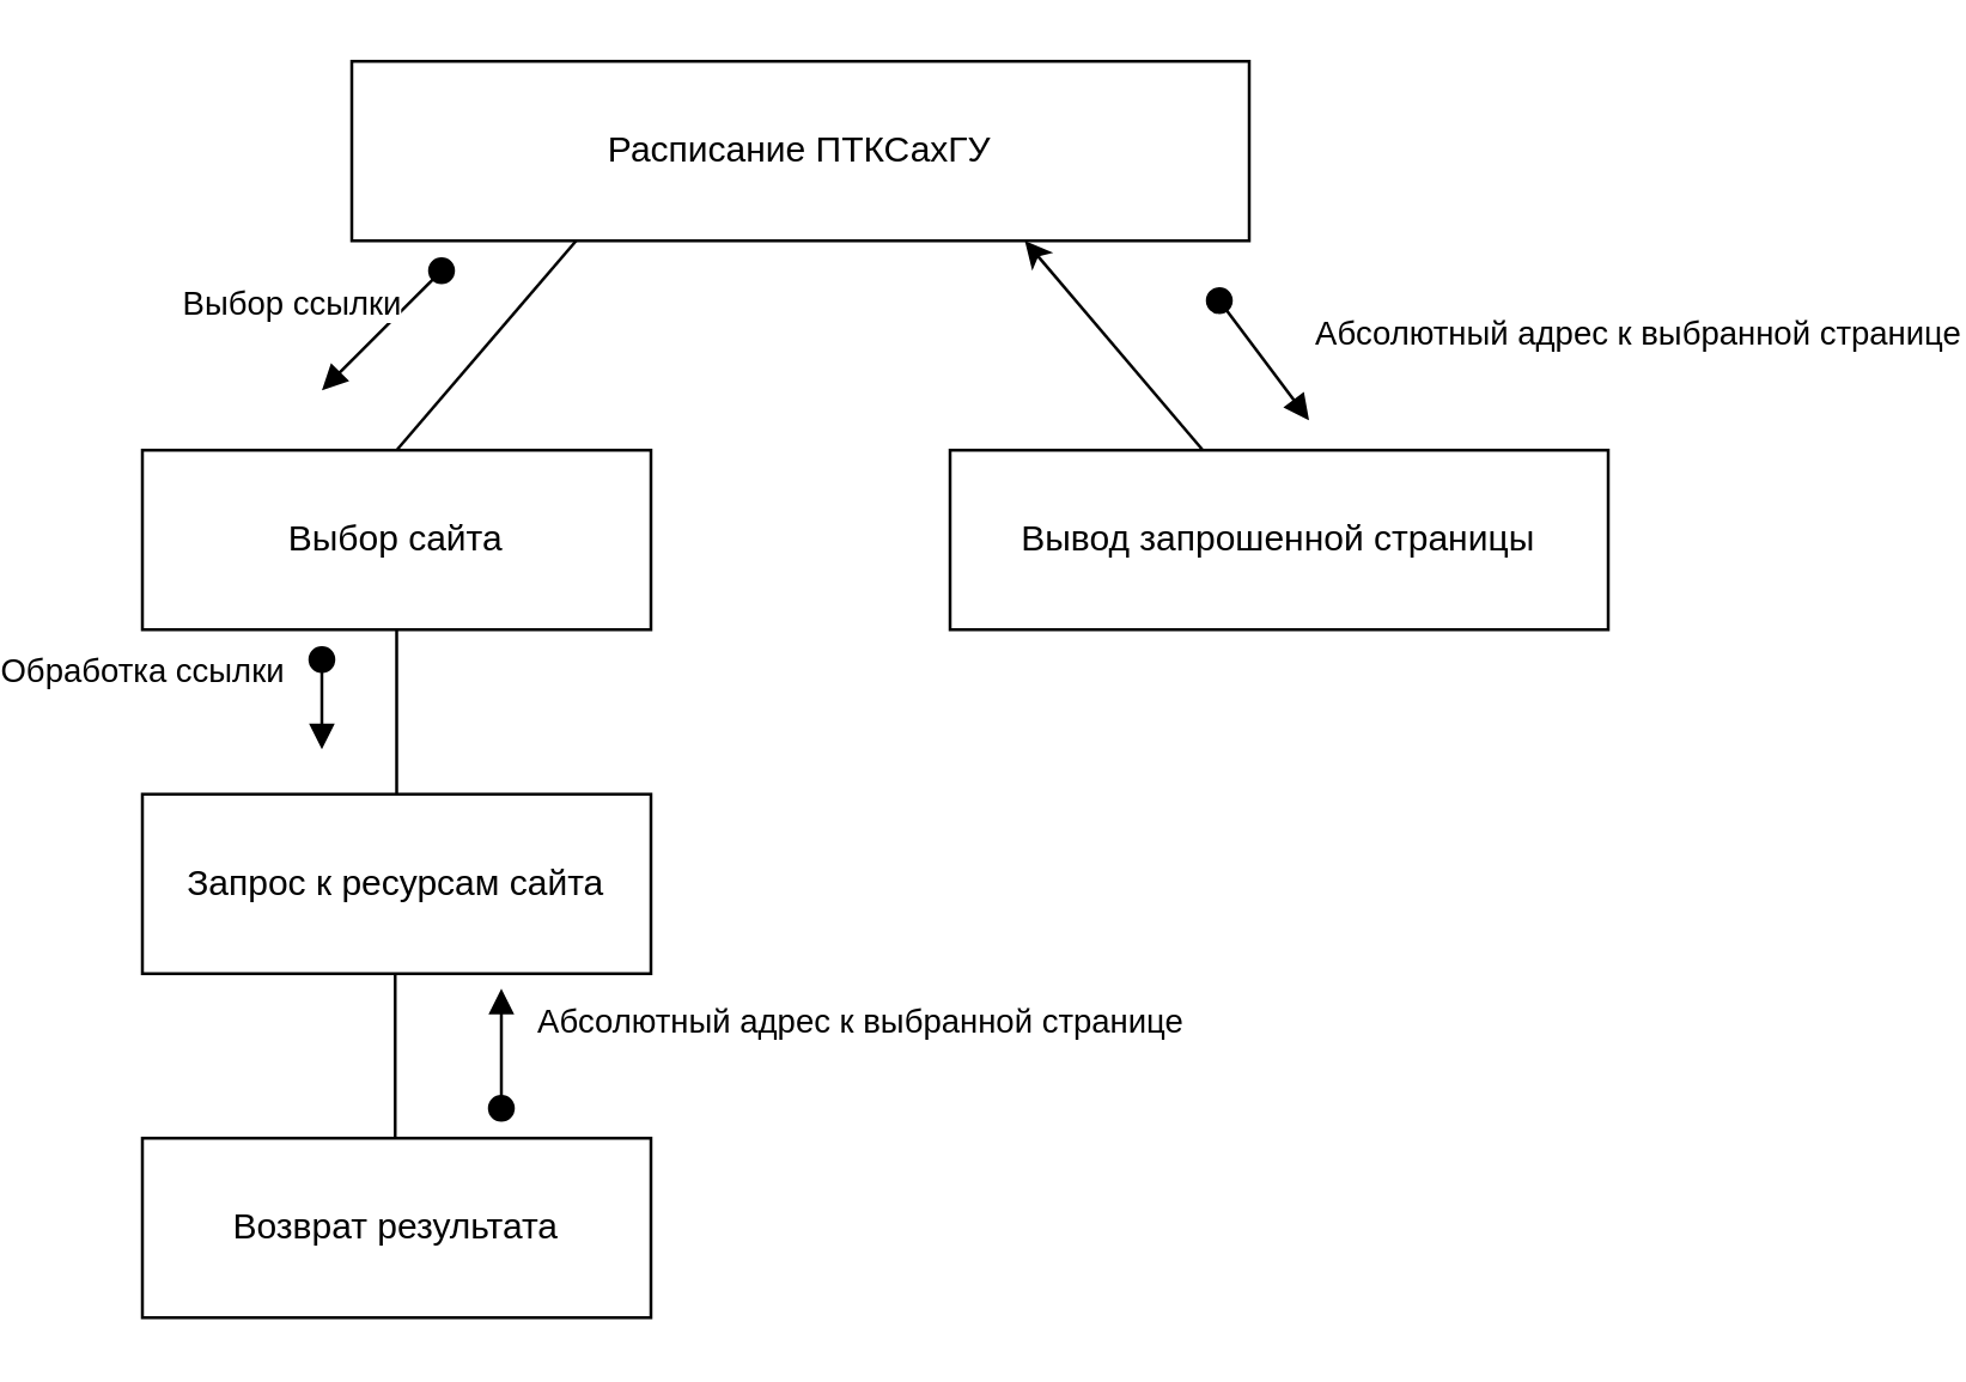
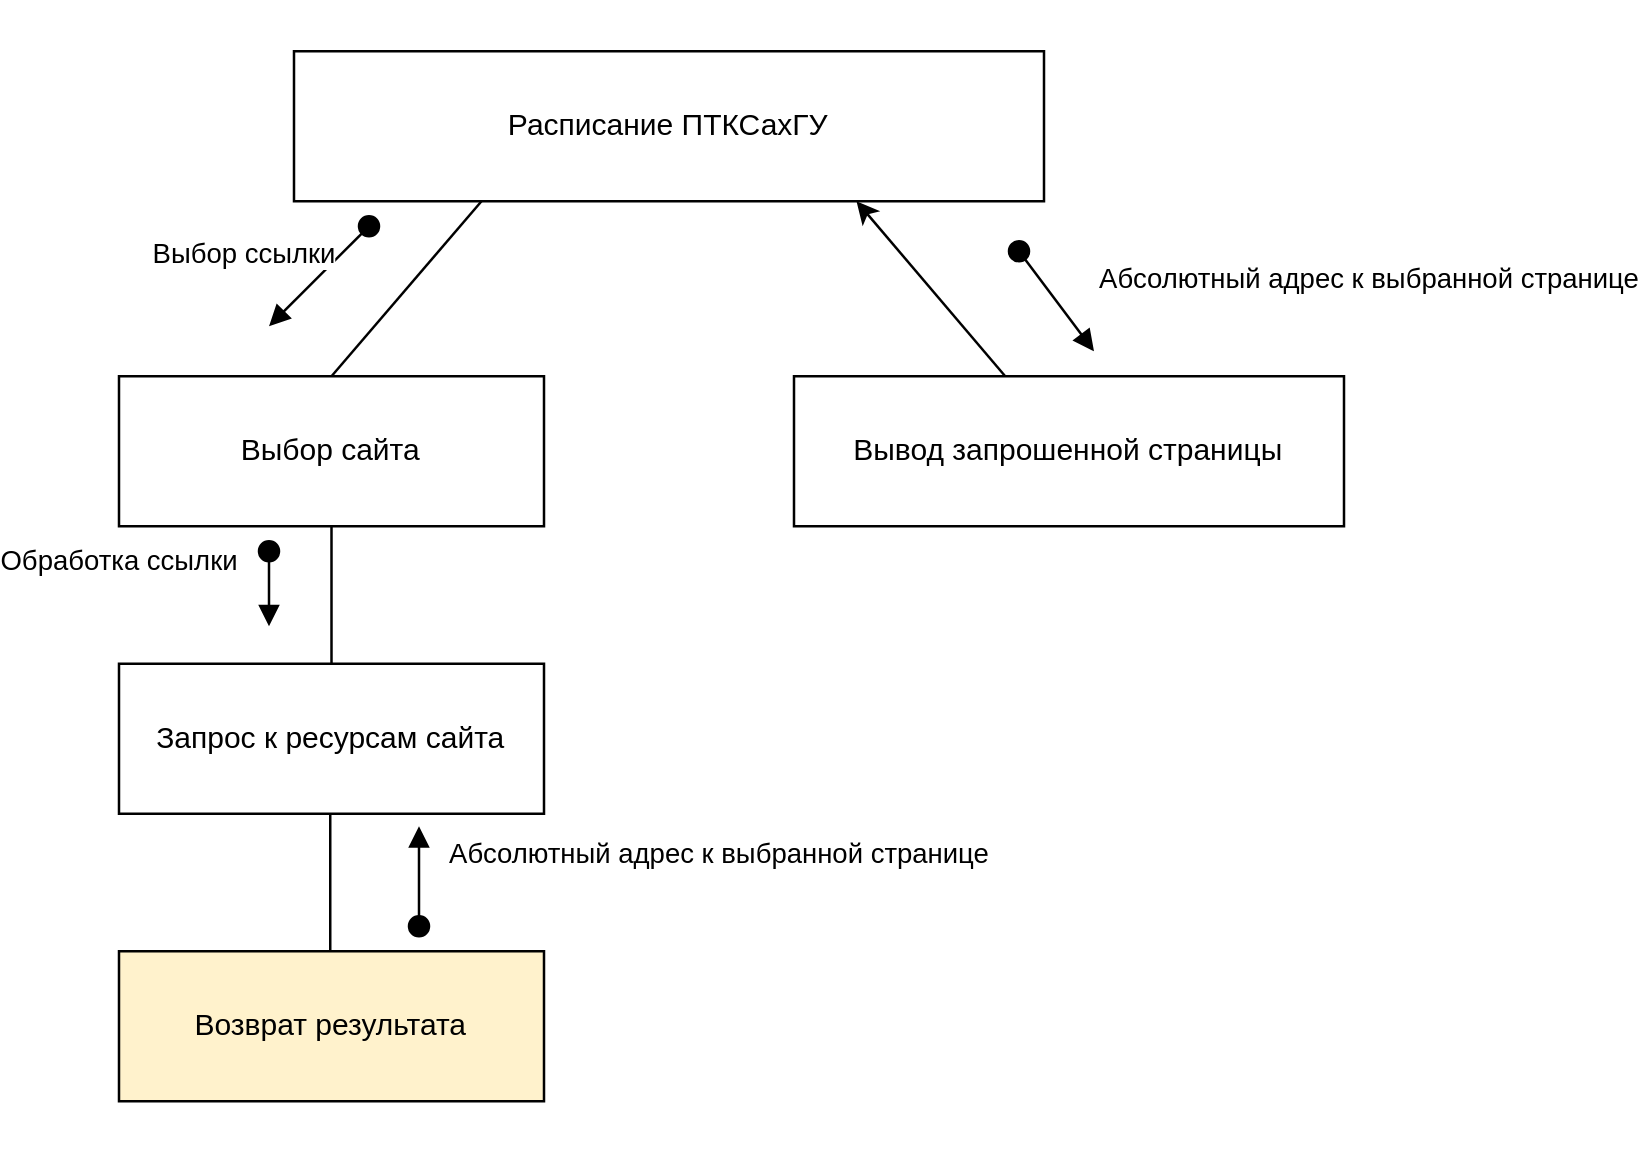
  <mxCell id="0" />
  <mxCell id="1" parent="0" />
  <mxCell id="2" value="&lt;font style=&quot;vertical-align: inherit&quot;&gt;&lt;font style=&quot;vertical-align: inherit&quot;&gt;Расписание ПТКСахГУ&lt;/font&gt;&lt;/font&gt;" style="rounded=0;whiteSpace=wrap;html=1;" vertex="1" parent="1"><mxGeometry x="90" y="20" width="300" height="60" as="geometry" /></mxCell>
  <mxCell id="3" value="&lt;font style=&quot;vertical-align: inherit&quot;&gt;&lt;font style=&quot;vertical-align: inherit&quot;&gt;Выбор сайта&lt;/font&gt;&lt;/font&gt;" style="rounded=0;whiteSpace=wrap;html=1;" vertex="1" parent="1"><mxGeometry x="20" y="150" width="170" height="60" as="geometry" /></mxCell>
  <mxCell id="4" value="" style="endArrow=none;html=1;exitX=0.5;exitY=0;exitDx=0;exitDy=0;entryX=0.25;entryY=1;entryDx=0;entryDy=0;" edge="1" parent="1" source="3" target="2"><mxGeometry width="50" height="50" relative="1" as="geometry"><mxPoint x="210" y="120" as="sourcePoint" /><mxPoint x="260" y="70" as="targetPoint" /></mxGeometry></mxCell>
  <mxCell id="5" value="&lt;font style=&quot;vertical-align: inherit&quot;&gt;&lt;font style=&quot;vertical-align: inherit&quot;&gt;Запрос к ресурсам сайта&lt;/font&gt;&lt;/font&gt;" style="rounded=0;whiteSpace=wrap;html=1;" vertex="1" parent="1"><mxGeometry x="20" y="265" width="170" height="60" as="geometry" /></mxCell>
  <mxCell id="6" value="" style="endArrow=none;html=1;exitX=0.5;exitY=0;exitDx=0;exitDy=0;entryX=0.5;entryY=1;entryDx=0;entryDy=0;" edge="1" parent="1" source="5" target="3"><mxGeometry width="50" height="50" relative="1" as="geometry"><mxPoint x="115" y="130" as="sourcePoint" /><mxPoint x="175" y="90" as="targetPoint" /></mxGeometry></mxCell>
- <mxCell id="7" value="&lt;font style=&quot;vertical-align: inherit&quot;&gt;&lt;font style=&quot;vertical-align: inherit&quot;&gt;Возврат результата&lt;/font&gt;&lt;/font&gt;" style="rounded=0;whiteSpace=wrap;html=1;" vertex="1" parent="1"><mxGeometry x="20" y="380" width="170" height="60" as="geometry" /></mxCell>
+ <mxCell id="7" value="&lt;font style=&quot;vertical-align: inherit&quot;&gt;&lt;font style=&quot;vertical-align: inherit&quot;&gt;Возврат результата&lt;/font&gt;&lt;/font&gt;" style="rounded=0;whiteSpace=wrap;html=1;fillColor=#fff2cc;" vertex="1" parent="1"><mxGeometry x="20" y="380" width="170" height="60" as="geometry" /></mxCell>
  <mxCell id="8" value="" style="endArrow=none;html=1;exitX=0.5;exitY=0;exitDx=0;exitDy=0;entryX=0.5;entryY=1;entryDx=0;entryDy=0;" edge="1" parent="1"><mxGeometry width="50" height="50" relative="1" as="geometry"><mxPoint x="104.5" y="380" as="sourcePoint" /><mxPoint x="104.5" y="325" as="targetPoint" /></mxGeometry></mxCell>
  <mxCell id="9" value="&lt;font style=&quot;vertical-align: inherit&quot;&gt;&lt;font style=&quot;vertical-align: inherit&quot;&gt;&lt;font style=&quot;vertical-align: inherit&quot;&gt;&lt;font style=&quot;vertical-align: inherit&quot;&gt;Вывод запрошенной страницы&lt;/font&gt;&lt;/font&gt;&lt;/font&gt;&lt;/font&gt;" style="rounded=0;whiteSpace=wrap;html=1;" vertex="1" parent="1"><mxGeometry x="290" y="150" width="220" height="60" as="geometry" /></mxCell>
  <mxCell id="10" value="" style="endArrow=classic;html=1;entryX=0.75;entryY=1;entryDx=0;entryDy=0;" edge="1" parent="1" source="9" target="2"><mxGeometry width="50" height="50" relative="1" as="geometry"><mxPoint x="115" y="160" as="sourcePoint" /><mxPoint x="175" y="90" as="targetPoint" /><Array as="points" /></mxGeometry></mxCell>
  <mxCell id="11" value="Выбор ссылки" style="html=1;verticalAlign=bottom;startArrow=oval;startFill=1;endArrow=block;startSize=8;" edge="1" parent="1"><mxGeometry x="0.75" y="-21" width="60" relative="1" as="geometry"><mxPoint x="120" y="90" as="sourcePoint" /><mxPoint x="80" y="130" as="targetPoint" /><mxPoint x="-1" as="offset" /></mxGeometry></mxCell>
  <mxCell id="12" value="Обработка ссылки" style="html=1;verticalAlign=bottom;startArrow=oval;startFill=1;endArrow=block;startSize=8;" edge="1" parent="1"><mxGeometry x="-0.143" y="-60" width="60" relative="1" as="geometry"><mxPoint x="80" y="220" as="sourcePoint" /><mxPoint x="80" y="250" as="targetPoint" /><mxPoint as="offset" /></mxGeometry></mxCell>
  <mxCell id="13" value="Абсолютный адрес к выбранной странице" style="html=1;verticalAlign=bottom;startArrow=oval;startFill=1;endArrow=block;startSize=8;" edge="1" parent="1"><mxGeometry y="-120" width="60" relative="1" as="geometry"><mxPoint x="140" y="370" as="sourcePoint" /><mxPoint x="140" y="330" as="targetPoint" /><mxPoint as="offset" /></mxGeometry></mxCell>
  <mxCell id="14" value="Абсолютный адрес к выбранной странице" style="html=1;verticalAlign=bottom;startArrow=oval;startFill=1;endArrow=block;startSize=8;" edge="1" parent="1"><mxGeometry x="1" y="112" width="60" relative="1" as="geometry"><mxPoint x="380" y="100" as="sourcePoint" /><mxPoint x="410" y="140" as="targetPoint" /><mxPoint x="20" y="47" as="offset" /></mxGeometry></mxCell>
